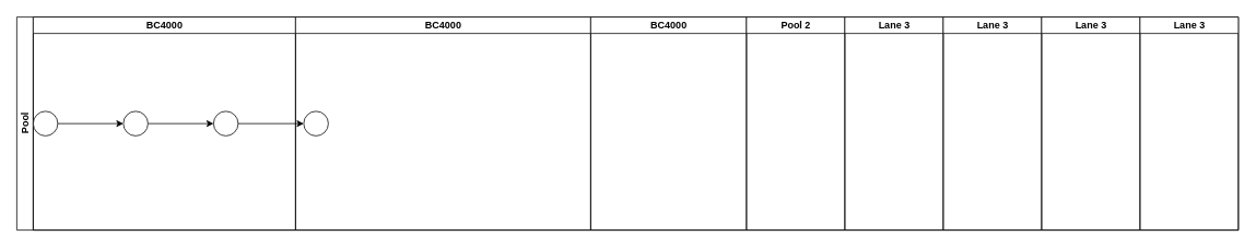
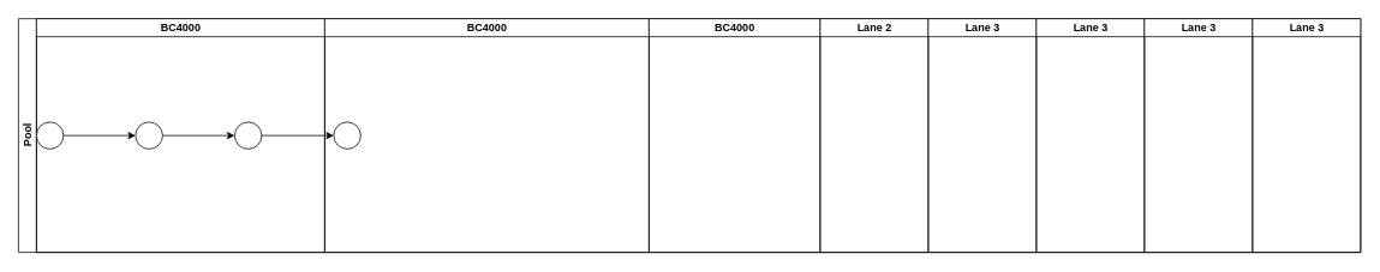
  <mxCell id="0" />
  <mxCell id="1" parent="0" />
  <mxCell id="2" value="Pool" style="swimlane;html=1;childLayout=stackLayout;resizeParent=1;resizeParentMax=0;startSize=20;horizontal=0;horizontalStack=1;" vertex="1" parent="1"><mxGeometry x="20" y="20" width="1490" height="260" as="geometry" /></mxCell>
  <mxCell id="3" value="BC4000" style="swimlane;html=1;startSize=20;" vertex="1" parent="2"><mxGeometry x="20" width="320" height="260" as="geometry" /></mxCell>
  <mxCell id="4" value="" style="verticalLabelPosition=bottom;verticalAlign=top;html=1;shape=mxgraph.flowchart.on-page_reference;" vertex="1" parent="3"><mxGeometry y="115" width="30" height="30" as="geometry" /></mxCell>
  <mxCell id="5" value="BC4000" style="swimlane;html=1;startSize=20;" vertex="1" parent="2"><mxGeometry x="340" width="360" height="260" as="geometry" /></mxCell>
  <mxCell id="6" value="BC4000" style="swimlane;html=1;startSize=20;" vertex="1" parent="2"><mxGeometry x="700" width="190" height="260" as="geometry" /></mxCell>
- <mxCell id="7" value="Pool 2" style="swimlane;html=1;startSize=20;" vertex="1" parent="2"><mxGeometry x="890" width="120" height="260" as="geometry" /></mxCell>
+ <mxCell id="7" value="Lane 2" style="swimlane;html=1;startSize=20;" vertex="1" parent="2"><mxGeometry x="890" width="120" height="260" as="geometry" /></mxCell>
  <mxCell id="8" value="Lane 3" style="swimlane;html=1;startSize=20;" vertex="1" parent="2"><mxGeometry x="1010" width="120" height="260" as="geometry"><mxRectangle x="260" width="30" height="260" as="alternateBounds" /></mxGeometry></mxCell>
  <mxCell id="9" value="Lane 3" style="swimlane;html=1;startSize=20;" vertex="1" parent="2"><mxGeometry x="1130" width="120" height="260" as="geometry"><mxRectangle x="260" width="30" height="260" as="alternateBounds" /></mxGeometry></mxCell>
  <mxCell id="10" value="Lane 3" style="swimlane;html=1;startSize=20;" vertex="1" parent="2"><mxGeometry x="1250" width="120" height="260" as="geometry"><mxRectangle x="260" width="30" height="260" as="alternateBounds" /></mxGeometry></mxCell>
  <mxCell id="11" value="Lane 3" style="swimlane;html=1;startSize=20;" vertex="1" parent="2"><mxGeometry x="1370" width="120" height="260" as="geometry"><mxRectangle x="260" width="30" height="260" as="alternateBounds" /></mxGeometry></mxCell>
  <mxCell id="12" value="" style="edgeStyle=orthogonalEdgeStyle;rounded=0;orthogonalLoop=1;jettySize=auto;html=1;" edge="1" parent="1" source="13" target="16"><mxGeometry relative="1" as="geometry" /></mxCell>
  <mxCell id="13" value="" style="verticalLabelPosition=bottom;verticalAlign=top;html=1;shape=mxgraph.flowchart.on-page_reference;" vertex="1" parent="1"><mxGeometry x="150" y="135" width="30" height="30" as="geometry" /></mxCell>
  <mxCell id="14" value="" style="edgeStyle=orthogonalEdgeStyle;rounded=0;orthogonalLoop=1;jettySize=auto;html=1;" edge="1" parent="1" source="4" target="13"><mxGeometry relative="1" as="geometry" /></mxCell>
  <mxCell id="15" value="" style="edgeStyle=orthogonalEdgeStyle;rounded=0;orthogonalLoop=1;jettySize=auto;html=1;" edge="1" parent="1" source="16" target="17"><mxGeometry relative="1" as="geometry" /></mxCell>
  <mxCell id="16" value="" style="verticalLabelPosition=bottom;verticalAlign=top;html=1;shape=mxgraph.flowchart.on-page_reference;" vertex="1" parent="1"><mxGeometry x="260" y="135" width="30" height="30" as="geometry" /></mxCell>
  <mxCell id="17" value="" style="verticalLabelPosition=bottom;verticalAlign=top;html=1;shape=mxgraph.flowchart.on-page_reference;" vertex="1" parent="1"><mxGeometry x="370" y="135" width="30" height="30" as="geometry" /></mxCell>
